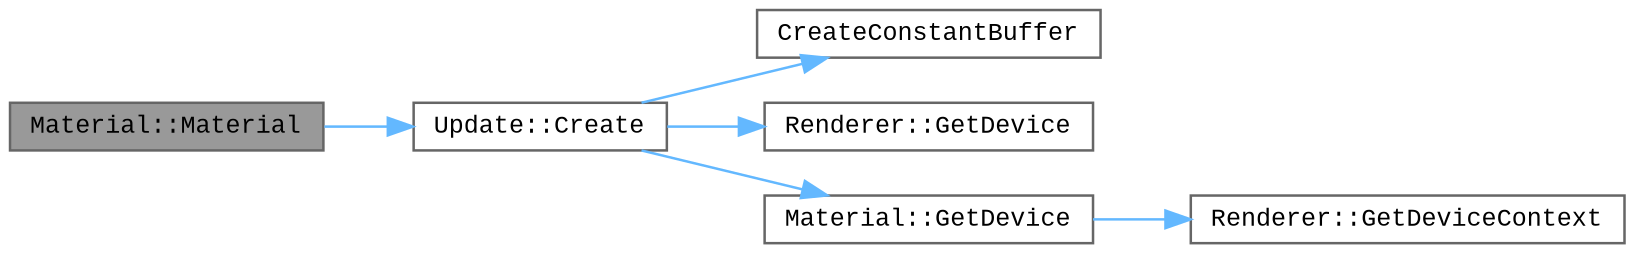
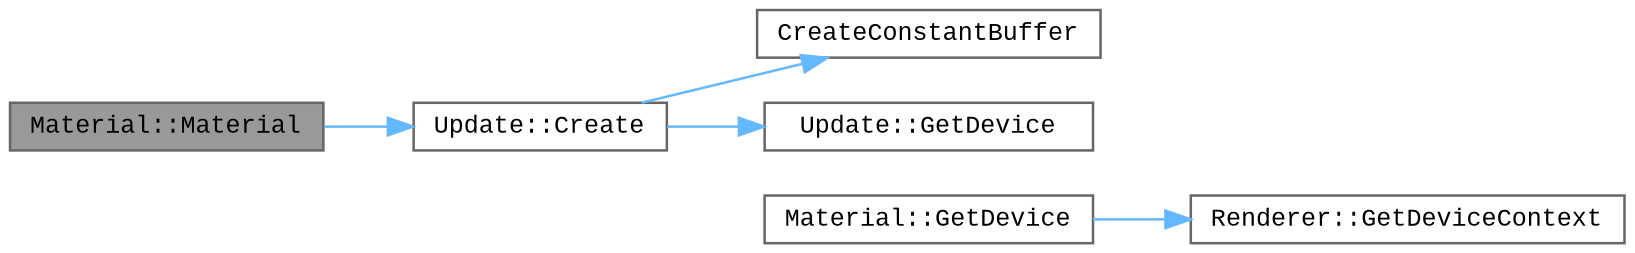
  digraph {
    fontname="Liberation Mono"
    rankdir=LR
    node [color=grey40 fillcolor=white fontname="Liberation Mono" fontsize=10 shape=box style=filled]
    edge [color=steelblue1 fontname="Liberation Mono" fontsize=10 labelfontname=Helvetica labelfontsize=10 style=solid]
    n1 [color=gray40 fillcolor=grey60 fontcolor=black height=0.2 label="Material::Material" width=0.4]
    n2 [height=0.2 label="Update::Create" width=0.4]
    n3 [height=0.2 label=CreateConstantBuffer width=0.4]
-   n4 [height=0.2 label="Renderer::GetDevice" width=0.4]
+   n4 [height=0.2 label="Update::GetDevice" width=0.4]
    n5 [height=0.2 label="Material::GetDevice" width=0.4]
    n6 [height=0.2 label="Renderer::GetDeviceContext" width=0.4]
    n1 -> n2
    n2 -> n3
    n2 -> n4
-   n2 -> n5
    n5 -> n6
  }
